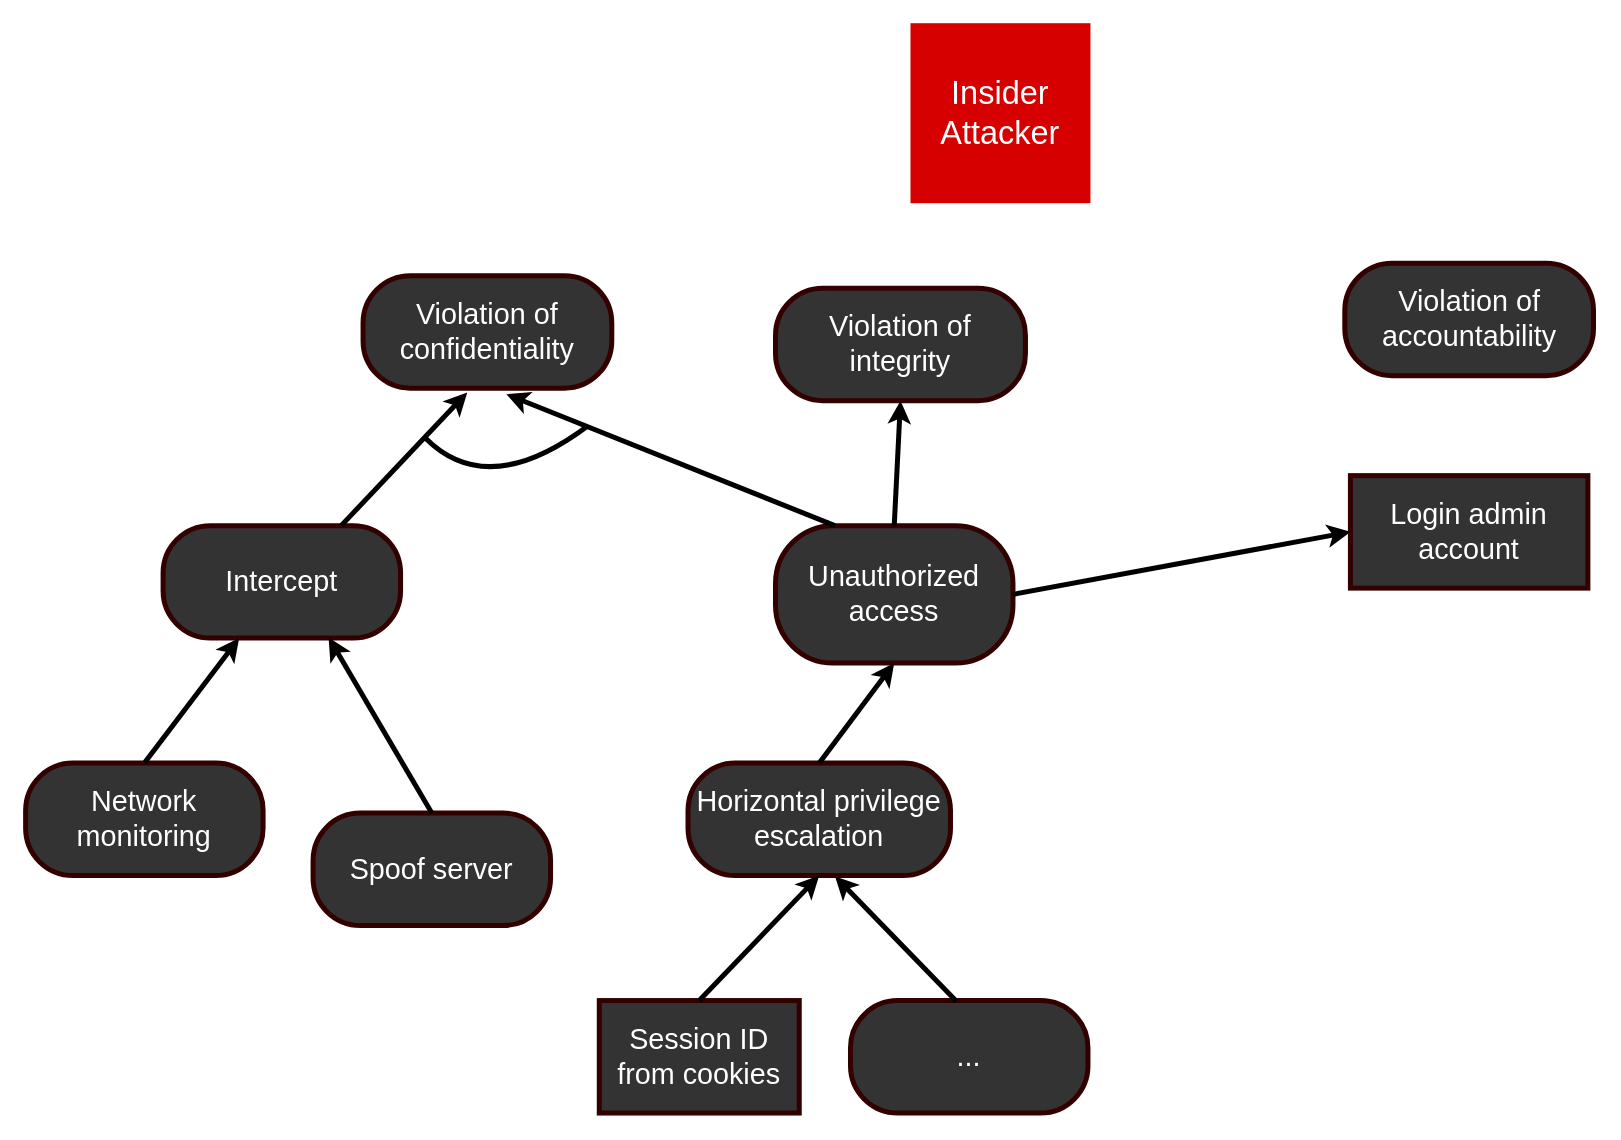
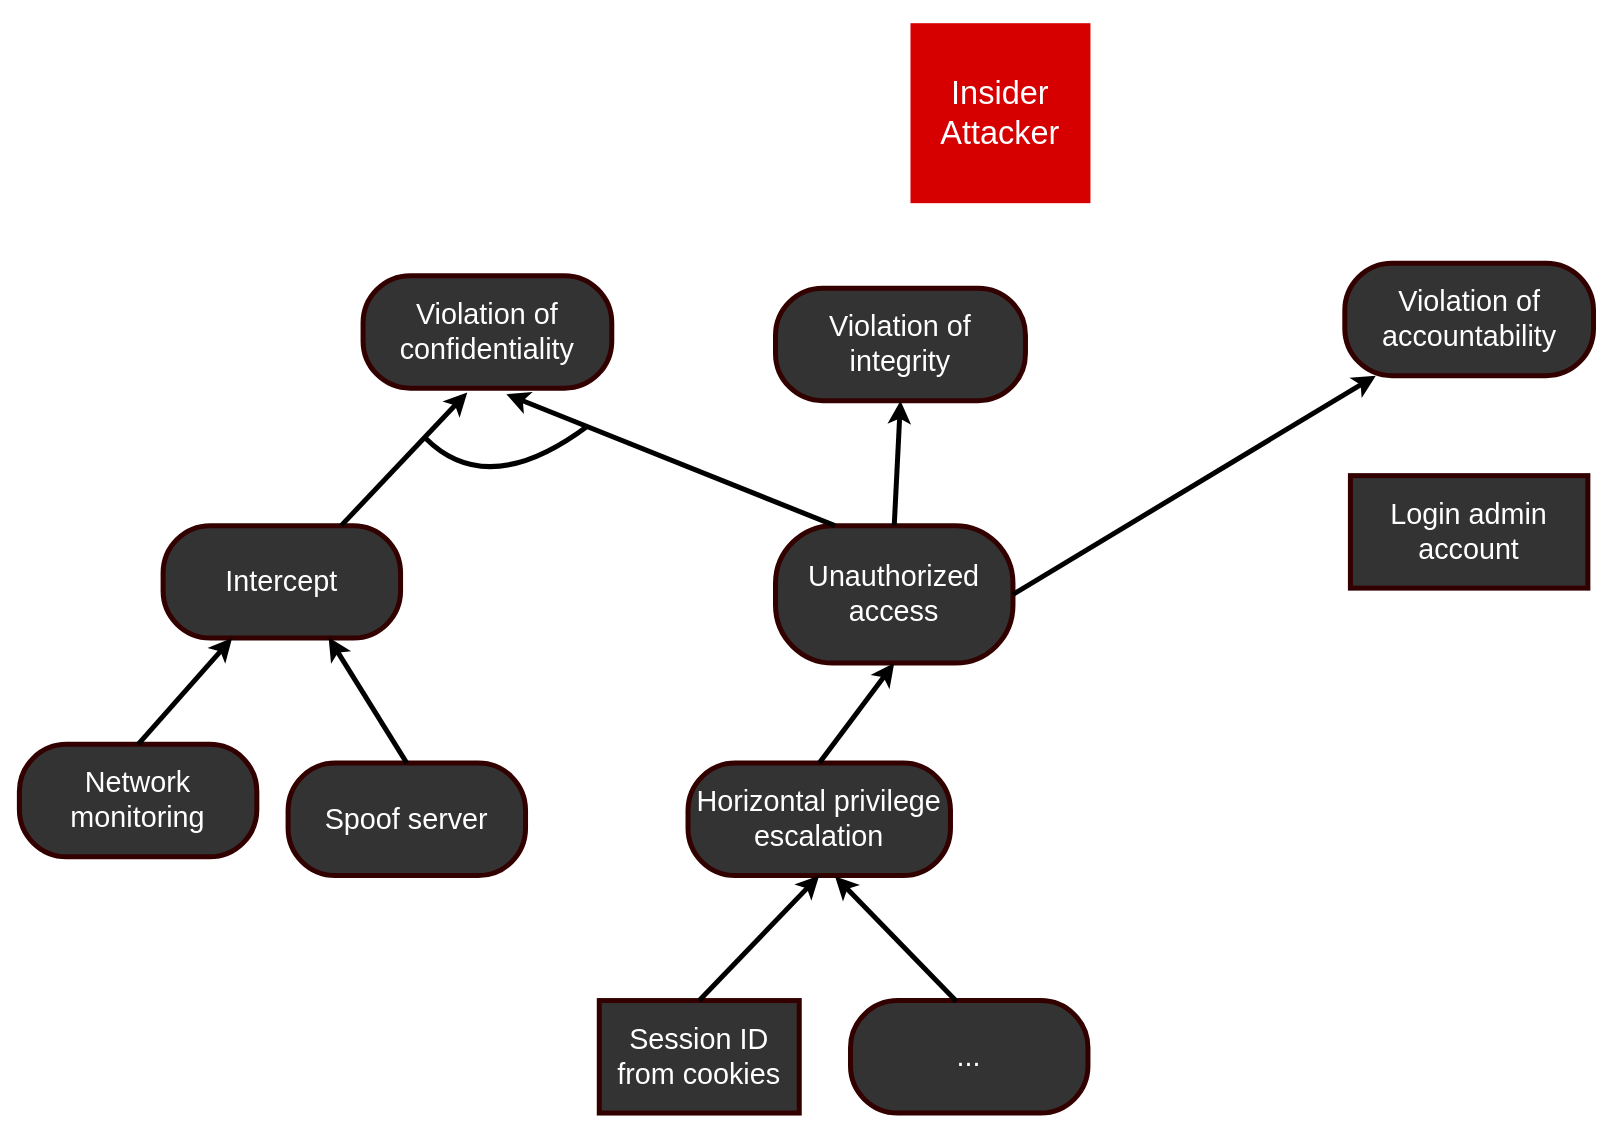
  <mxCell id="0" />
  <mxCell id="1" parent="0" />
  <mxCell id="2" value="&lt;font color=&quot;#ffffff&quot; style=&quot;font-size: 26px&quot;&gt;Insider&lt;br&gt;Attacker&lt;br&gt;&lt;/font&gt;" style="whiteSpace=wrap;html=1;aspect=fixed;strokeColor=#D70000;strokeWidth=4;fillColor=#D70000;gradientColor=none;rounded=0;" vertex="1" parent="1"><mxGeometry x="730" y="20" width="140" height="140" as="geometry" /></mxCell>
  <mxCell id="3" value="&lt;font color=&quot;#ffffff&quot; style=&quot;font-size: 23px&quot;&gt;Violation of confidentiality&lt;/font&gt;&lt;span style=&quot;font-family: monospace ; font-size: 0px&quot;&gt;3CmxGraphModel%3E%3Croot%3E%3CmxCell%20id%3D%220%22%2F%3E%3CmxCell%20id%3D%221%22%20parent%3D%220%22%2F%3E%3CmxCell%20id%3D%222%22%20value%3D%22%26lt%3Bfont%20color%3D%26quot%3B%23ffffff%26quot%3B%20style%3D%26quot%3Bfont-size%3A%2023px%26quot%3B%26gt%3BViolation%20of%20availability%26lt%3B%2Ffont%26gt%3B%22%20style%3D%22rounded%3D1%3BwhiteSpace%3Dwrap%3Bhtml%3D1%3BstrokeColor%3D%23330000%3BstrokeWidth%3D4%3BfillColor%3D%23333333%3BgradientColor%3Dnone%3BarcSize%3D42%3B%22%20vertex%3D%221%22%20parent%3D%221%22%3E%3CmxGeometry%20x%3D%22530%22%20y%3D%22260%22%20width%3D%22199%22%20height%3D%2290%22%20as%3D%22geometry%22%2F%3E%3C%2FmxCell%3E%3C%2Froot%3E%3C%2FmxGraphModel%3E&lt;/span&gt;" style="rounded=1;whiteSpace=wrap;html=1;strokeColor=#330000;strokeWidth=4;fillColor=#333333;gradientColor=none;arcSize=42;" vertex="1" parent="1"><mxGeometry x="290" y="220" width="199" height="90" as="geometry" /></mxCell>
  <mxCell id="4" value="&lt;font color=&quot;#ffffff&quot; style=&quot;font-size: 23px&quot;&gt;Violation of integrity&lt;/font&gt;&lt;span style=&quot;font-family: monospace ; font-size: 0px&quot;&gt;%3CmxGraphModel%3E%3Croot%3E%3CmxCell%20id%3D%220%22%2F%3E%3CmxCell%20id%3D%221%22%20parent%3D%220%22%2F%3E%3CmxCell%20id%3D%222%22%20value%3D%22%26lt%3Bfont%20color%3D%26quot%3B%23ffffff%26quot%3B%20style%3D%26quot%3Bfont-size%3A%2023px%26quot%3B%26gt%3BViolation%20of%20availability%26lt%3B%2Ffont%26gt%3B%22%20style%3D%22rounded%3D1%3BwhiteSpace%3Dwrap%3Bhtml%3D1%3BstrokeColor%3D%23330000%3BstrokeWidth%3D4%3BfillColor%3D%23333333%3BgradientColor%3Dnone%3BarcSize%3D42%3B%22%20vertex%3D%221%22%20parent%3D%221%22%3E%3CmxGeometry%20x%3D%22530%22%20y%3D%22260%22%20width%3D%22199%22%20height%3D%2290%22%20as%3D%22geometry%22%2F%3E%3C%2FmxCell%3E%3C%2Froot%3E%3C%2FmxGraphModel%3E&lt;/span&gt;" style="rounded=1;whiteSpace=wrap;html=1;strokeColor=#330000;strokeWidth=4;fillColor=#333333;gradientColor=none;arcSize=42;" vertex="1" parent="1"><mxGeometry x="620" y="230" width="200" height="90" as="geometry" /></mxCell>
  <mxCell id="5" value="&lt;font color=&quot;#ffffff&quot; style=&quot;font-size: 23px&quot;&gt;Violation of accountability&lt;/font&gt;" style="rounded=1;whiteSpace=wrap;html=1;strokeColor=#330000;strokeWidth=4;fillColor=#333333;gradientColor=none;arcSize=42;" vertex="1" parent="1"><mxGeometry x="1075.5" y="210" width="199" height="90" as="geometry" /></mxCell>
  <mxCell id="6" value="&lt;font color=&quot;#ffffff&quot;&gt;&lt;span style=&quot;font-size: 23px&quot;&gt;Intercept&lt;/span&gt;&lt;/font&gt;&lt;span style=&quot;font-family: monospace ; font-size: 0px&quot;&gt;%3CmxGraphModel%3E%3Croot%3E%3CmxCell%20id%3D%220%22%2F%3E%3CmxCell%20id%3D%221%22%20parent%3D%220%22%2F%3E%3CmxCell%20id%3D%222%22%20value%3D%22%26lt%3Bfont%20color%3D%26quot%3B%23ffffff%26quot%3B%26gt%3B%26lt%3Bspan%20style%3D%26quot%3Bfont-size%3A%2023px%26quot%3B%26gt%3BShell%20injection%26lt%3B%2Fspan%26gt%3B%26lt%3B%2Ffont%26gt%3B%22%20style%3D%22rounded%3D1%3BwhiteSpace%3Dwrap%3Bhtml%3D1%3BstrokeColor%3D%23330000%3BstrokeWidth%3D4%3BfillColor%3D%23333333%3BgradientColor%3Dnone%3BarcSize%3D42%3B%22%20vertex%3D%221%22%20parent%3D%221%22%3E%3CmxGeometry%20x%3D%2230%22%20y%3D%22539%22%20width%3D%22190%22%20height%3D%2290%22%20as%3D%22geometry%22%2F%3E%3C%2FmxCell%3E%3C%2Froot%3E%3C%2FmxGraphModel%3E&lt;/span&gt;" style="rounded=1;whiteSpace=wrap;html=1;strokeColor=#330000;strokeWidth=4;fillColor=#333333;gradientColor=none;arcSize=42;" vertex="1" parent="1"><mxGeometry x="130" y="420" width="190" height="90" as="geometry" /></mxCell>
  <mxCell id="7" value="&lt;font color=&quot;#ffffff&quot;&gt;&lt;span style=&quot;font-size: 23px&quot;&gt;Unauthorized access&lt;/span&gt;&lt;/font&gt;" style="rounded=1;whiteSpace=wrap;html=1;strokeColor=#330000;strokeWidth=4;fillColor=#333333;gradientColor=none;arcSize=42;" vertex="1" parent="1"><mxGeometry x="620" y="420" width="190" height="110" as="geometry" /></mxCell>
- <mxCell id="8" value="&lt;font color=&quot;#ffffff&quot;&gt;&lt;span style=&quot;font-size: 23px&quot;&gt;Network monitoring&lt;/span&gt;&lt;/font&gt;" style="rounded=1;whiteSpace=wrap;html=1;strokeColor=#330000;strokeWidth=4;fillColor=#333333;gradientColor=none;arcSize=42;" vertex="1" parent="1"><mxGeometry x="20" y="610" width="190" height="90" as="geometry" /></mxCell>
- <mxCell id="9" value="&lt;font color=&quot;#ffffff&quot;&gt;&lt;span style=&quot;font-size: 23px&quot;&gt;Spoof server&lt;/span&gt;&lt;/font&gt;" style="rounded=1;whiteSpace=wrap;html=1;strokeColor=#330000;strokeWidth=4;fillColor=#333333;gradientColor=none;arcSize=42;" vertex="1" parent="1"><mxGeometry x="250" y="650" width="190" height="90" as="geometry" /></mxCell>
+ <mxCell id="8" value="&lt;font color=&quot;#ffffff&quot;&gt;&lt;span style=&quot;font-size: 23px&quot;&gt;Network monitoring&lt;/span&gt;&lt;/font&gt;" style="rounded=1;whiteSpace=wrap;html=1;strokeColor=#330000;strokeWidth=4;fillColor=#333333;gradientColor=none;arcSize=42;" vertex="1" parent="1"><mxGeometry x="15" y="595" width="190" height="90" as="geometry" /></mxCell>
+ <mxCell id="9" value="&lt;font color=&quot;#ffffff&quot;&gt;&lt;span style=&quot;font-size: 23px&quot;&gt;Spoof server&lt;/span&gt;&lt;/font&gt;" style="rounded=1;whiteSpace=wrap;html=1;strokeColor=#330000;strokeWidth=4;fillColor=#333333;gradientColor=none;arcSize=42;" vertex="1" parent="1"><mxGeometry x="230" y="610" width="190" height="90" as="geometry" /></mxCell>
  <mxCell id="10" value="" style="endArrow=classic;html=1;strokeColor=#000000;strokeWidth=4;fontColor=#FFD966;entryX=0.419;entryY=1.038;entryDx=0;entryDy=0;exitX=0.75;exitY=0;exitDx=0;exitDy=0;entryPerimeter=0;" edge="1" parent="1" source="6" target="3"><mxGeometry width="50" height="50" relative="1" as="geometry"><mxPoint x="-90.5" y="329" as="sourcePoint" /><mxPoint x="-200.94" y="240.99" as="targetPoint" /></mxGeometry></mxCell>
  <mxCell id="11" value="" style="endArrow=classic;html=1;strokeColor=#000000;strokeWidth=4;fontColor=#FFD966;entryX=0.5;entryY=1;entryDx=0;entryDy=0;exitX=0.5;exitY=0;exitDx=0;exitDy=0;" edge="1" parent="1" source="7" target="4"><mxGeometry width="50" height="50" relative="1" as="geometry"><mxPoint x="285" y="430" as="sourcePoint" /><mxPoint x="349.75" y="320" as="targetPoint" /></mxGeometry></mxCell>
  <mxCell id="12" value="" style="endArrow=classic;html=1;strokeColor=#000000;strokeWidth=4;fontColor=#FFD966;entryX=0.576;entryY=1.054;entryDx=0;entryDy=0;exitX=0.25;exitY=0;exitDx=0;exitDy=0;entryPerimeter=0;" edge="1" parent="1" source="7" target="3"><mxGeometry width="50" height="50" relative="1" as="geometry"><mxPoint x="582.5" y="430" as="sourcePoint" /><mxPoint x="650" y="320" as="targetPoint" /></mxGeometry></mxCell>
  <mxCell id="13" value="" style="endArrow=none;html=1;strokeColor=#000000;strokeWidth=4;fontColor=#FFD966;curved=1;" edge="1" parent="1"><mxGeometry width="50" height="50" relative="1" as="geometry"><mxPoint x="340" y="350" as="sourcePoint" /><mxPoint x="470" y="340" as="targetPoint" /><Array as="points"><mxPoint x="390" y="400" /></Array></mxGeometry></mxCell>
  <mxCell id="14" value="" style="endArrow=classic;html=1;strokeColor=#000000;strokeWidth=4;fontColor=#FFD966;exitX=0.5;exitY=0;exitDx=0;exitDy=0;" edge="1" parent="1" source="8" target="6"><mxGeometry width="50" height="50" relative="1" as="geometry"><mxPoint x="339.5" y="430" as="sourcePoint" /><mxPoint x="270" y="510" as="targetPoint" /></mxGeometry></mxCell>
  <mxCell id="15" value="" style="endArrow=classic;html=1;strokeColor=#000000;strokeWidth=4;fontColor=#FFD966;entryX=0.697;entryY=0.994;entryDx=0;entryDy=0;entryPerimeter=0;exitX=0.5;exitY=0;exitDx=0;exitDy=0;" edge="1" parent="1" source="9" target="6"><mxGeometry width="50" height="50" relative="1" as="geometry"><mxPoint x="191.609" y="620" as="sourcePoint" /><mxPoint x="269.01" y="524.86" as="targetPoint" /></mxGeometry></mxCell>
  <mxCell id="16" value="&lt;font color=&quot;#ffffff&quot;&gt;&lt;span style=&quot;font-size: 23px&quot;&gt;Horizontal privilege escalation&lt;/span&gt;&lt;/font&gt;" style="rounded=1;whiteSpace=wrap;html=1;strokeColor=#330000;strokeWidth=4;fillColor=#333333;gradientColor=none;arcSize=42;" vertex="1" parent="1"><mxGeometry x="550" y="610" width="210" height="90" as="geometry" /></mxCell>
  <mxCell id="17" value="" style="endArrow=classic;html=1;strokeColor=#000000;strokeWidth=4;fontColor=#FFD966;entryX=0.5;entryY=1;entryDx=0;entryDy=0;exitX=0.5;exitY=0;exitDx=0;exitDy=0;" edge="1" parent="1" source="16" target="7"><mxGeometry width="50" height="50" relative="1" as="geometry"><mxPoint x="335" y="620" as="sourcePoint" /><mxPoint x="259.13" y="523.42" as="targetPoint" /></mxGeometry></mxCell>
  <mxCell id="18" value="&lt;font color=&quot;#ffffff&quot;&gt;&lt;span style=&quot;font-size: 23px&quot;&gt;Session ID from cookies&lt;/span&gt;&lt;/font&gt;" style="whiteSpace=wrap;html=1;strokeColor=#330000;strokeWidth=4;fillColor=#333333;gradientColor=none;arcSize=42;rounded=0;" vertex="1" parent="1"><mxGeometry x="479" y="800" width="160" height="90" as="geometry" /></mxCell>
  <mxCell id="19" value="" style="endArrow=classic;html=1;strokeColor=#000000;strokeWidth=4;fontColor=#FFD966;entryX=0.5;entryY=1;entryDx=0;entryDy=0;exitX=0.5;exitY=0;exitDx=0;exitDy=0;" edge="1" parent="1" source="18" target="16"><mxGeometry width="50" height="50" relative="1" as="geometry"><mxPoint x="665" y="620" as="sourcePoint" /><mxPoint x="575" y="530" as="targetPoint" /></mxGeometry></mxCell>
  <mxCell id="20" value="&lt;font color=&quot;#ffffff&quot;&gt;&lt;span style=&quot;font-size: 23px&quot;&gt;...&lt;/span&gt;&lt;/font&gt;" style="rounded=1;whiteSpace=wrap;html=1;strokeColor=#330000;strokeWidth=4;fillColor=#333333;gradientColor=none;arcSize=42;" vertex="1" parent="1"><mxGeometry x="680" y="800" width="190" height="90" as="geometry" /></mxCell>
  <mxCell id="21" value="" style="endArrow=classic;html=1;strokeColor=#000000;strokeWidth=4;fontColor=#FFD966;entryX=0.56;entryY=1.006;entryDx=0;entryDy=0;exitX=0.446;exitY=0.006;exitDx=0;exitDy=0;entryPerimeter=0;exitPerimeter=0;" edge="1" parent="1" source="20" target="16"><mxGeometry width="50" height="50" relative="1" as="geometry"><mxPoint x="569" y="810" as="sourcePoint" /><mxPoint x="665" y="710" as="targetPoint" /></mxGeometry></mxCell>
  <mxCell id="22" value="&lt;font color=&quot;#ffffff&quot;&gt;&lt;span style=&quot;font-size: 23px&quot;&gt;Login admin account&lt;/span&gt;&lt;/font&gt;" style="whiteSpace=wrap;html=1;strokeColor=#330000;strokeWidth=4;fillColor=#333333;gradientColor=none;arcSize=42;rounded=0;" vertex="1" parent="1"><mxGeometry x="1080" y="380" width="190" height="90" as="geometry" /></mxCell>
- <mxCell id="23" value="" style="endArrow=classic;html=1;strokeColor=#000000;strokeWidth=4;fontColor=#FFD966;exitX=1;exitY=0.5;exitDx=0;exitDy=0;entryX=0;entryY=0.5;entryDx=0;entryDy=0;" edge="1" parent="1" source="7" target="22"><mxGeometry width="50" height="50" relative="1" as="geometry"><mxPoint x="920" y="540" as="sourcePoint" /><mxPoint x="1220" y="640" as="targetPoint" /></mxGeometry></mxCell>
+ <mxCell id="23" value="" style="endArrow=classic;html=1;strokeColor=#000000;strokeWidth=4;fontColor=#FFD966;exitX=1;exitY=0.5;exitDx=0;exitDy=0;" edge="1" parent="1" source="7" target="5"><mxGeometry width="50" height="50" relative="1" as="geometry"><mxPoint x="920" y="540" as="sourcePoint" /><mxPoint x="1220" y="640" as="targetPoint" /></mxGeometry></mxCell>
